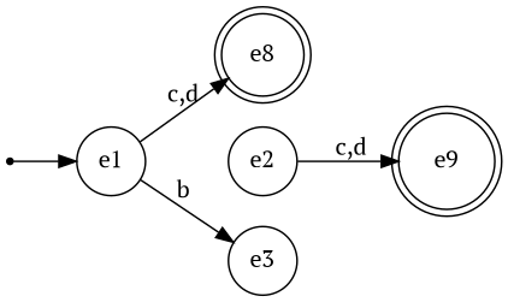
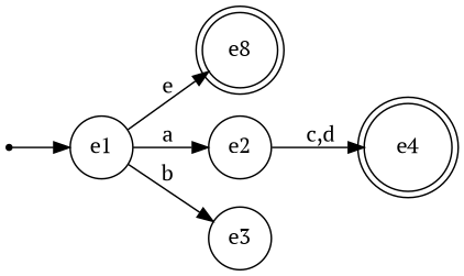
  digraph {
    fontname="PT Serif"
    rankdir=LR
    node [fontname="PT Serif" shape=circle]
    edge [fontname="PT Serif"]
-   e4 [shape=doublecircle label=e9]
+   e4 [shape=doublecircle]
    n2 [label=e8 shape=doublecircle]
    e1
    e2
    e3
    "" [shape=point]
-   e1 -> n2 [label="c,d"]
+   e1 -> n2 [label=e]
+   e1 -> e2 [label=a]
    e1 -> e3 [label=b]
    e2 -> e4 [label="c,d"]
    "" -> e1
  }
